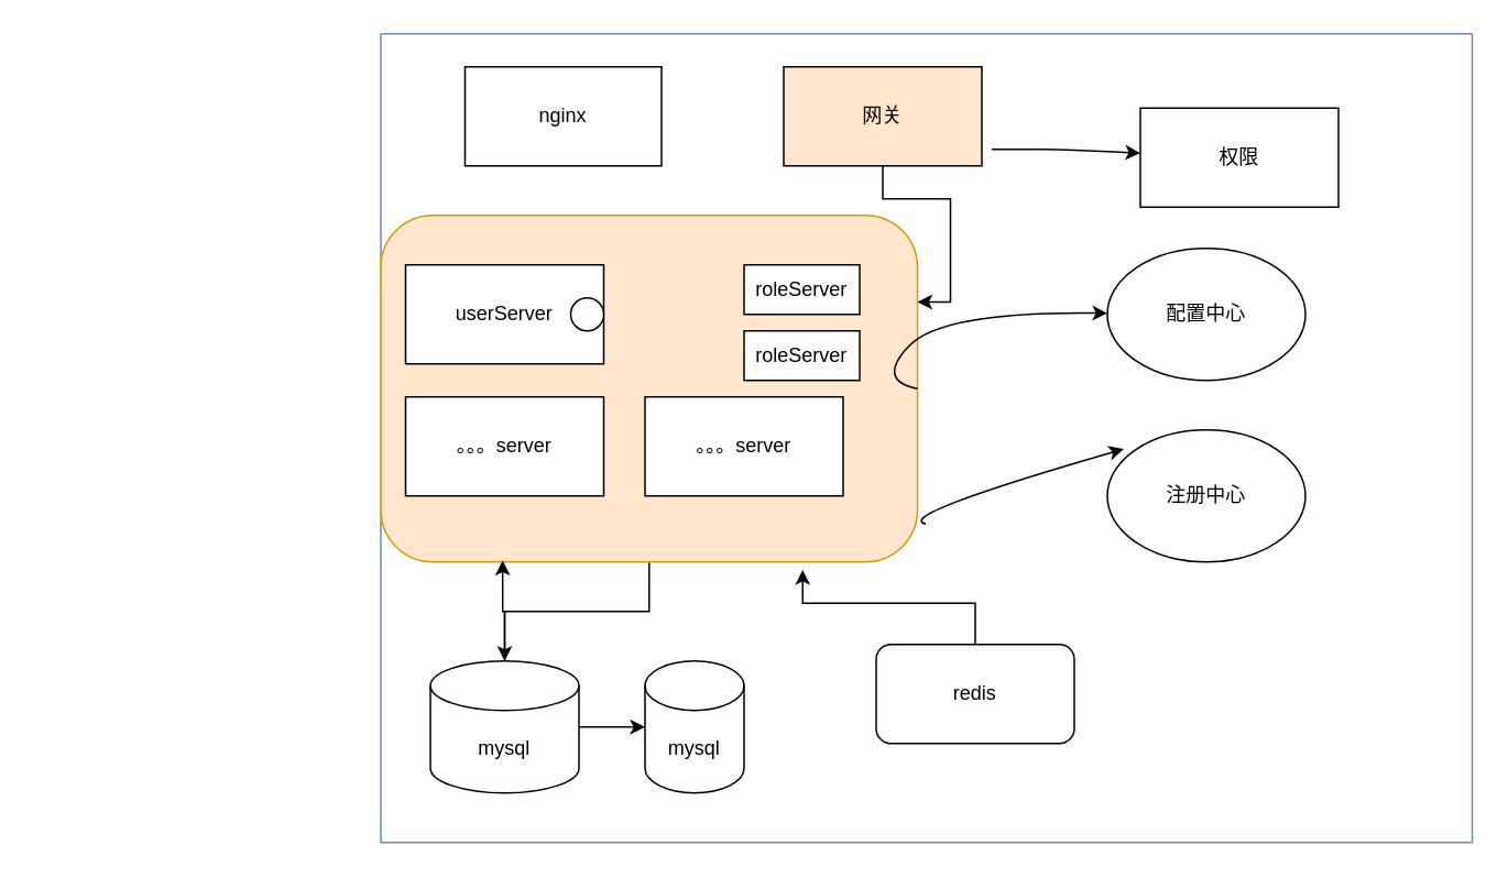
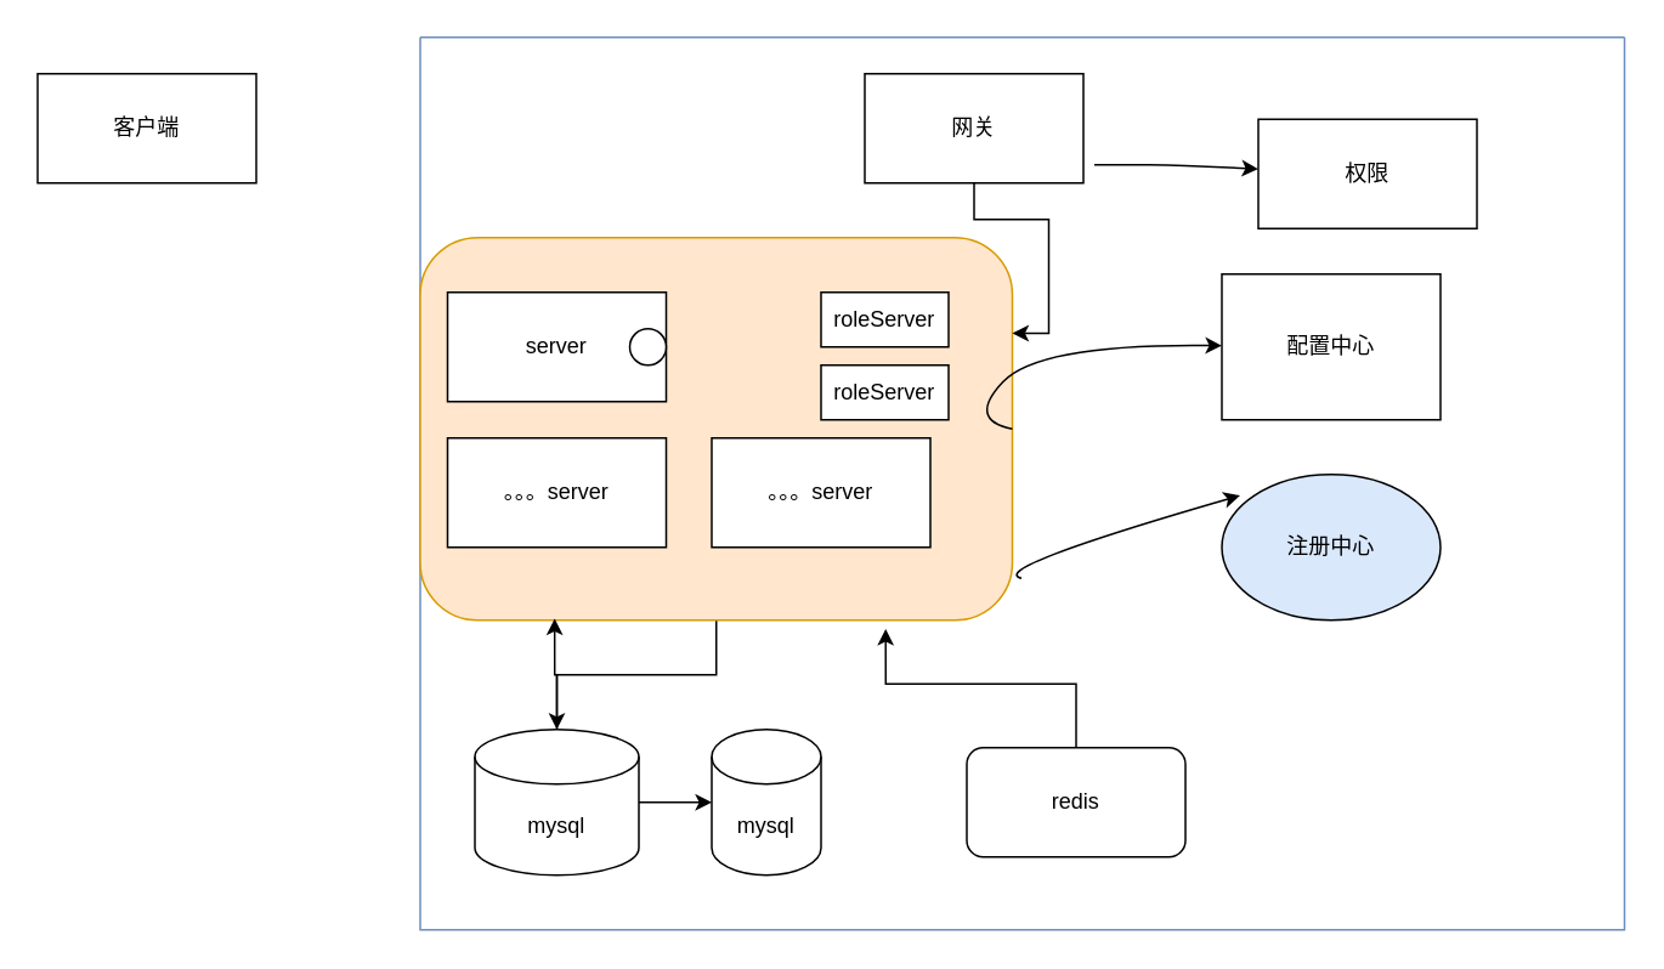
  <mxCell id="0" />
  <mxCell id="1" parent="0" />
+ <mxCell id="2" value="客户端" style="rounded=0;whiteSpace=wrap;html=1;" parent="1" vertex="1"><mxGeometry y="40" width="120" height="60" as="geometry" x="20" /></mxCell>
  <mxCell id="3" value="" style="swimlane;startSize=0;fillColor=#dae8fc;strokeColor=#6c8ebf;" parent="1" vertex="1"><mxGeometry x="230" y="20" width="661" height="490" as="geometry" /></mxCell>
  <mxCell id="4" style="edgeStyle=orthogonalEdgeStyle;rounded=0;orthogonalLoop=1;jettySize=auto;html=1;" parent="3" source="5" target="9" edge="1"><mxGeometry relative="1" as="geometry" /></mxCell>
  <mxCell id="5" value="" style="rounded=1;whiteSpace=wrap;html=1;fillColor=#ffe6cc;strokeColor=#d79b00;" parent="3" vertex="1"><mxGeometry y="110" width="325" height="210" as="geometry" /></mxCell>
- <mxCell id="6" value="nginx" style="rounded=0;whiteSpace=wrap;html=1;" parent="3" vertex="1"><mxGeometry x="51" y="20" width="119" height="60" as="geometry" /></mxCell>
  <mxCell id="7" value="" style="edgeStyle=orthogonalEdgeStyle;rounded=0;orthogonalLoop=1;jettySize=auto;html=1;" parent="3" source="9" target="10" edge="1"><mxGeometry relative="1" as="geometry" /></mxCell>
  <mxCell id="8" value="" style="edgeStyle=orthogonalEdgeStyle;rounded=0;orthogonalLoop=1;jettySize=auto;html=1;entryX=0.227;entryY=0.996;entryDx=0;entryDy=0;entryPerimeter=0;" parent="3" source="9" target="5" edge="1"><mxGeometry relative="1" as="geometry" /></mxCell>
  <mxCell id="9" value="mysql" style="shape=cylinder3;whiteSpace=wrap;html=1;boundedLbl=1;backgroundOutline=1;size=15;" parent="3" vertex="1"><mxGeometry x="30" y="380" width="90" height="80" as="geometry" /></mxCell>
  <mxCell id="10" value="mysql" style="shape=cylinder3;whiteSpace=wrap;html=1;boundedLbl=1;backgroundOutline=1;size=15;" parent="3" vertex="1"><mxGeometry x="160" y="380" width="60" height="80" as="geometry" /></mxCell>
  <mxCell id="11" style="edgeStyle=orthogonalEdgeStyle;rounded=0;orthogonalLoop=1;jettySize=auto;html=1;entryX=0.786;entryY=1.023;entryDx=0;entryDy=0;entryPerimeter=0;" parent="3" source="12" target="5" edge="1"><mxGeometry relative="1" as="geometry" /></mxCell>
- <mxCell id="12" value="redis" style="rounded=1;whiteSpace=wrap;html=1;" parent="3" vertex="1"><mxGeometry x="300" y="370" width="120" height="60" as="geometry" /></mxCell>
- <mxCell id="13" value="注册中心" style="ellipse;whiteSpace=wrap;html=1;" parent="3" vertex="1"><mxGeometry x="440" y="240" width="120" height="80" as="geometry" /></mxCell>
- <mxCell id="14" value="userServer" style="rounded=0;whiteSpace=wrap;html=1;" parent="3" vertex="1"><mxGeometry x="15" y="140" width="120" height="60" as="geometry" /></mxCell>
+ <mxCell id="12" value="redis" style="rounded=1;whiteSpace=wrap;html=1;" parent="3" vertex="1"><mxGeometry x="300" y="390" width="120" height="60" as="geometry" /></mxCell>
+ <mxCell id="13" value="注册中心" style="ellipse;whiteSpace=wrap;html=1;fillColor=#dae8fc;" parent="3" vertex="1"><mxGeometry x="440" y="240" width="120" height="80" as="geometry" /></mxCell>
+ <mxCell id="14" value="server" style="rounded=0;whiteSpace=wrap;html=1;" parent="3" vertex="1"><mxGeometry x="15" y="140" width="120" height="60" as="geometry" /></mxCell>
  <mxCell id="15" value="roleServer" style="rounded=0;whiteSpace=wrap;html=1;" parent="3" vertex="1"><mxGeometry x="220" y="140" width="70" height="30" as="geometry" /></mxCell>
  <mxCell id="16" value="。。。server" style="rounded=0;whiteSpace=wrap;html=1;" parent="3" vertex="1"><mxGeometry x="15" y="220" width="120" height="60" as="geometry" /></mxCell>
  <mxCell id="17" style="edgeStyle=orthogonalEdgeStyle;rounded=0;orthogonalLoop=1;jettySize=auto;html=1;exitX=0.5;exitY=1;exitDx=0;exitDy=0;entryX=1;entryY=0.25;entryDx=0;entryDy=0;" parent="3" source="18" target="5" edge="1"><mxGeometry relative="1" as="geometry" /></mxCell>
- <mxCell id="18" value="网关" style="rounded=0;whiteSpace=wrap;html=1;fillColor=#ffe6cc;" parent="3" vertex="1"><mxGeometry x="244" y="20" width="120" height="60" as="geometry" /></mxCell>
+ <mxCell id="18" value="网关" style="rounded=0;whiteSpace=wrap;html=1;" parent="3" vertex="1"><mxGeometry x="244" y="20" width="120" height="60" as="geometry" /></mxCell>
  <mxCell id="19" value="。。。server" style="rounded=0;whiteSpace=wrap;html=1;" parent="3" vertex="1"><mxGeometry x="160" y="220" width="120" height="60" as="geometry" /></mxCell>
- <mxCell id="20" value="配置中心" style="ellipse;whiteSpace=wrap;html=1;" parent="3" vertex="1"><mxGeometry x="440" y="130" width="120" height="80" as="geometry" /></mxCell>
+ <mxCell id="20" value="配置中心" style="whiteSpace=wrap;html=1;rounded=0;" parent="3" vertex="1"><mxGeometry x="440" y="130" width="120" height="80" as="geometry" /></mxCell>
  <mxCell id="21" value="" style="curved=1;endArrow=classic;html=1;exitX=1;exitY=0.5;exitDx=0;exitDy=0;" parent="3" source="5" target="20" edge="1"><mxGeometry width="50" height="50" relative="1" as="geometry"><mxPoint x="250" y="210" as="sourcePoint" /><mxPoint x="300" y="160" as="targetPoint" /><Array as="points"><mxPoint x="300" y="210" /><mxPoint x="340" y="168" /></Array></mxGeometry></mxCell>
  <mxCell id="22" value="权限" style="rounded=0;whiteSpace=wrap;html=1;" parent="3" vertex="1"><mxGeometry x="460" y="45" width="120" height="60" as="geometry" /></mxCell>
  <mxCell id="23" value="" style="ellipse;whiteSpace=wrap;html=1;" parent="3" vertex="1"><mxGeometry x="115" y="160" width="20" height="20" as="geometry" /></mxCell>
  <mxCell id="24" value="roleServer" style="rounded=0;whiteSpace=wrap;html=1;" parent="3" vertex="1"><mxGeometry x="220" y="180" width="70" height="30" as="geometry" /></mxCell>
  <mxCell id="25" value="" style="curved=1;endArrow=classic;html=1;" parent="1" edge="1"><mxGeometry width="50" height="50" relative="1" as="geometry"><mxPoint x="560" y="317" as="sourcePoint" /><mxPoint x="680.004" y="271.559" as="targetPoint" /><Array as="points"><mxPoint x="540" y="312" /></Array></mxGeometry></mxCell>
  <mxCell id="26" value="" style="endArrow=classic;html=1;" parent="1" target="22" edge="1"><mxGeometry width="50" height="50" relative="1" as="geometry"><mxPoint x="600" y="90" as="sourcePoint" /><mxPoint x="630" y="70" as="targetPoint" /><Array as="points"><mxPoint x="640" y="90" /></Array></mxGeometry></mxCell>
